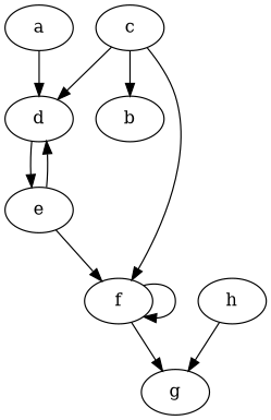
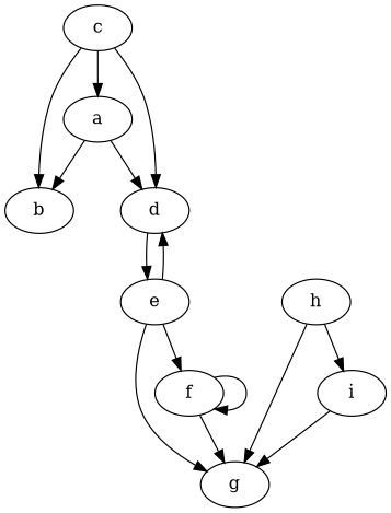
  strict digraph {
    a
    b
    d
    e
    c
    g
    f
    h
+   i
+   a -> b
    a -> d
    d -> e
    e -> d
+   e -> g
    e -> f
-   c -> f
+   c -> a
    c -> b
    c -> d
    f -> g
    f -> f
    h -> g
+   h -> i
+   i -> g
  }
